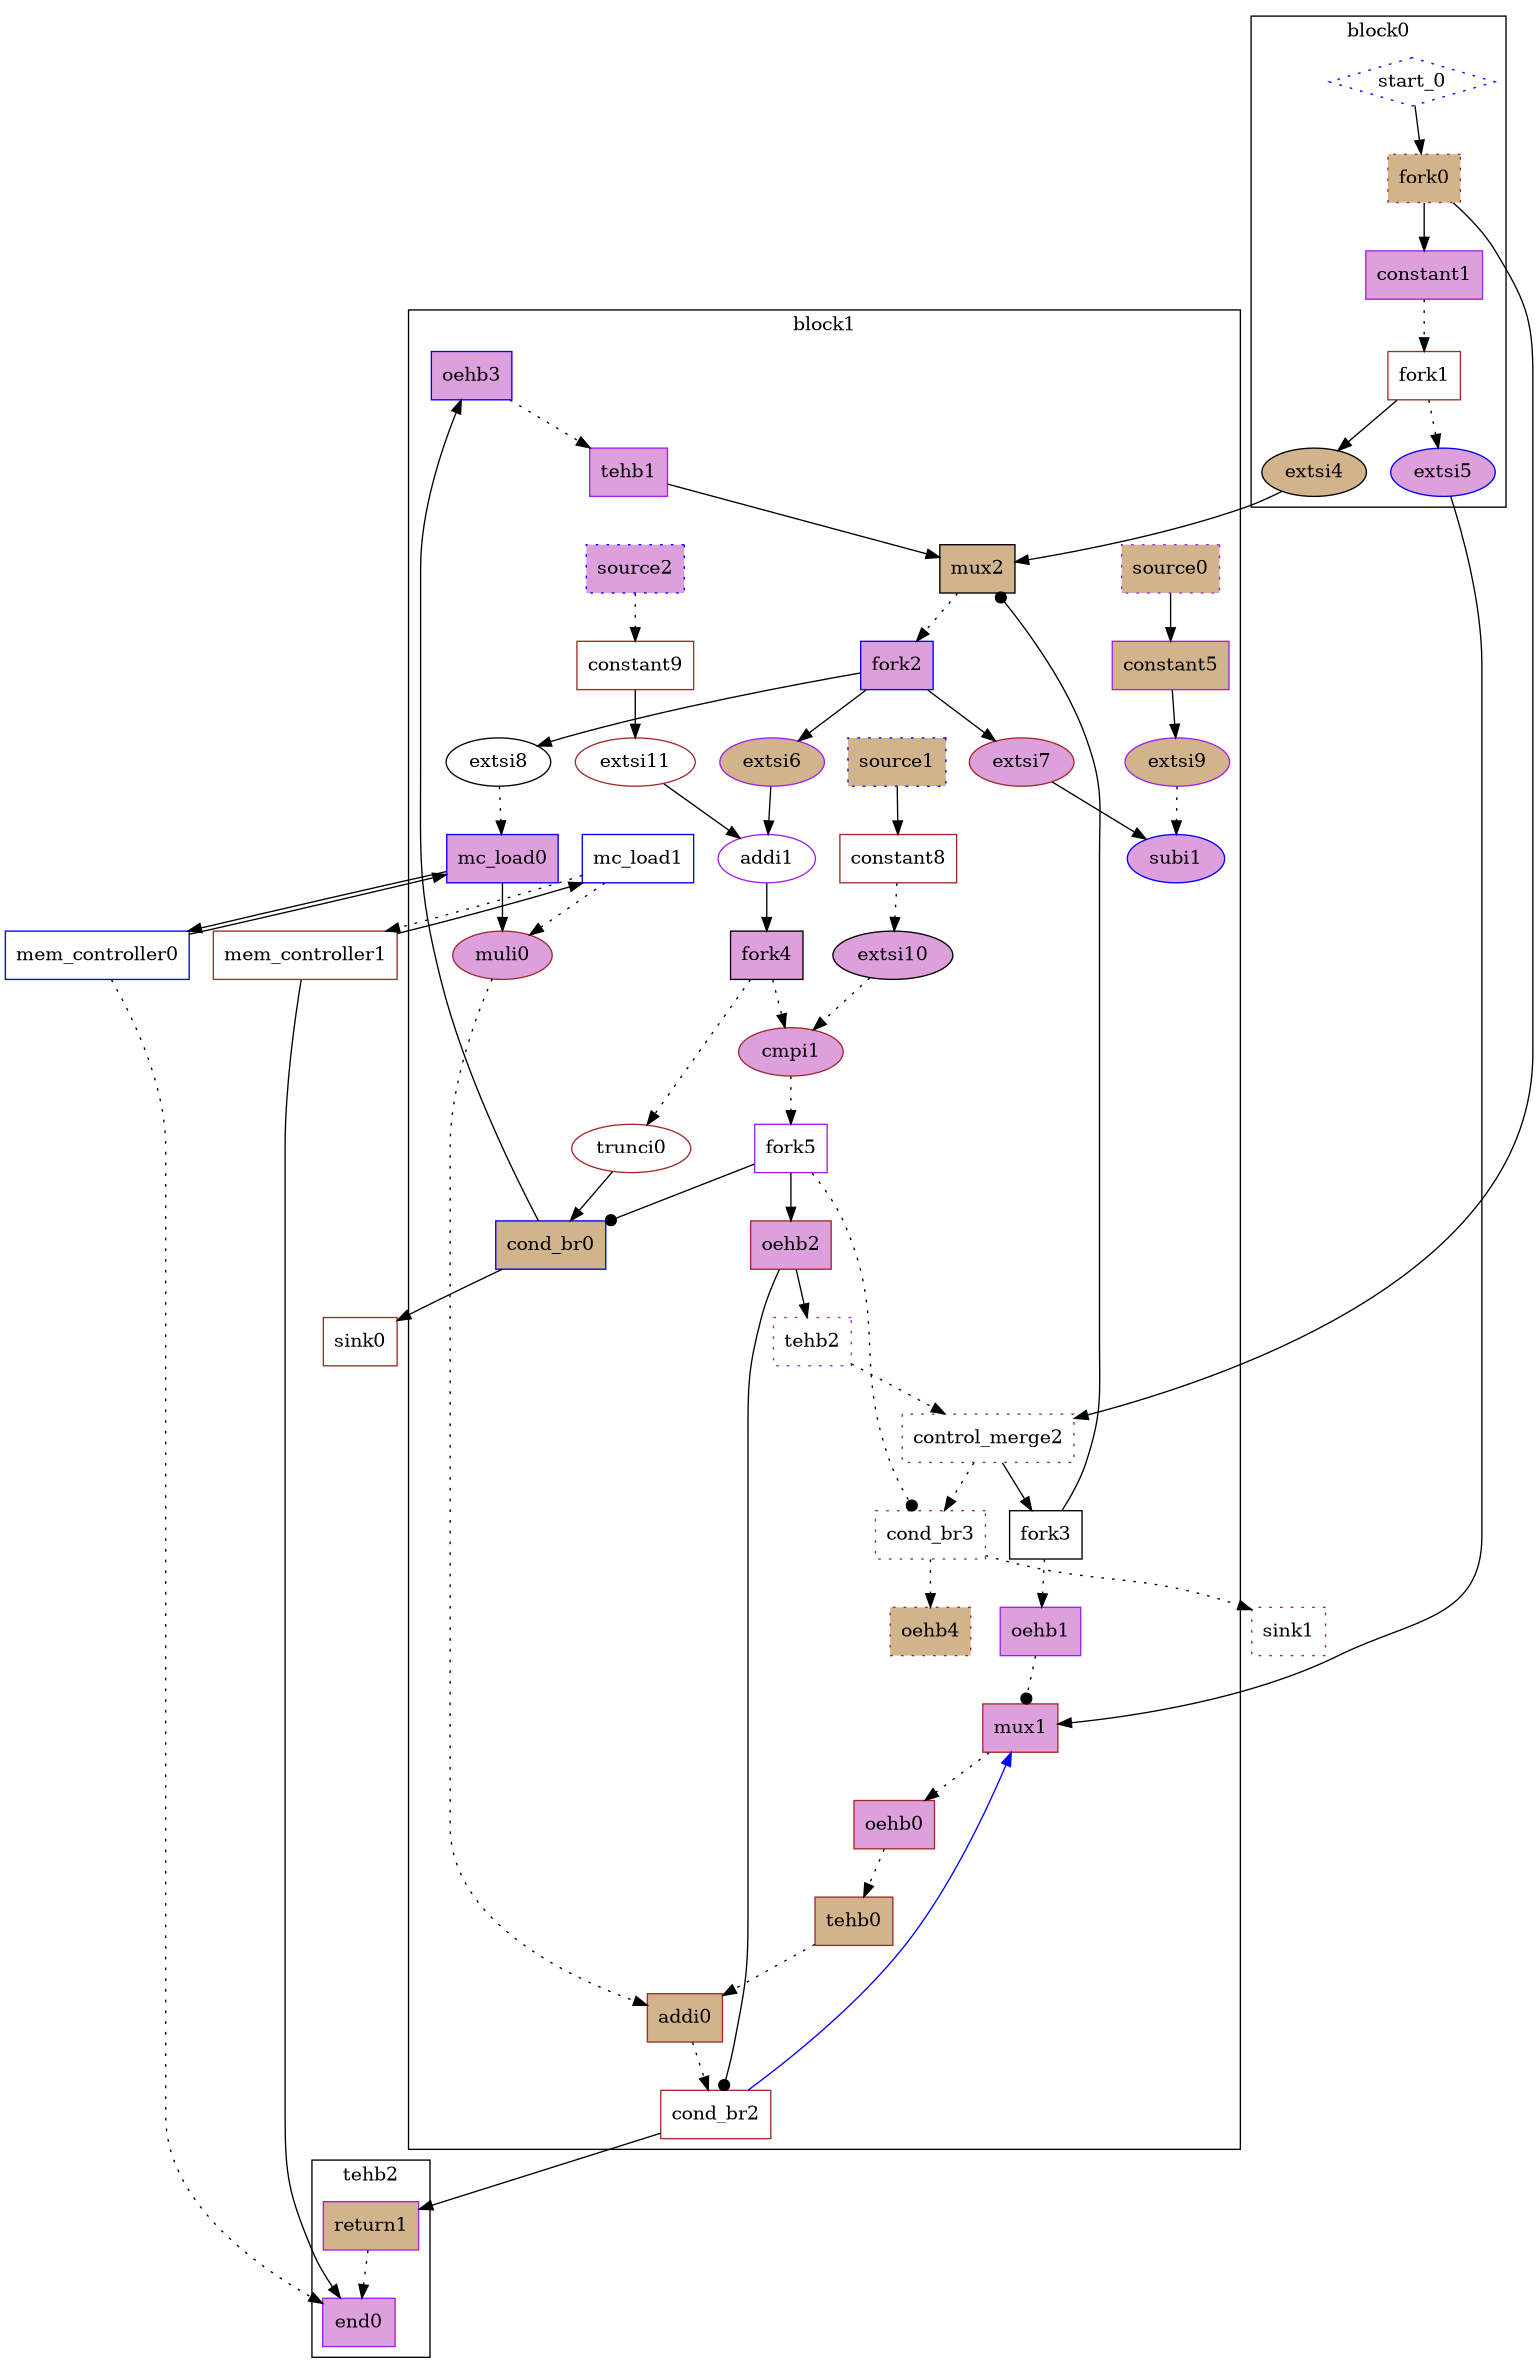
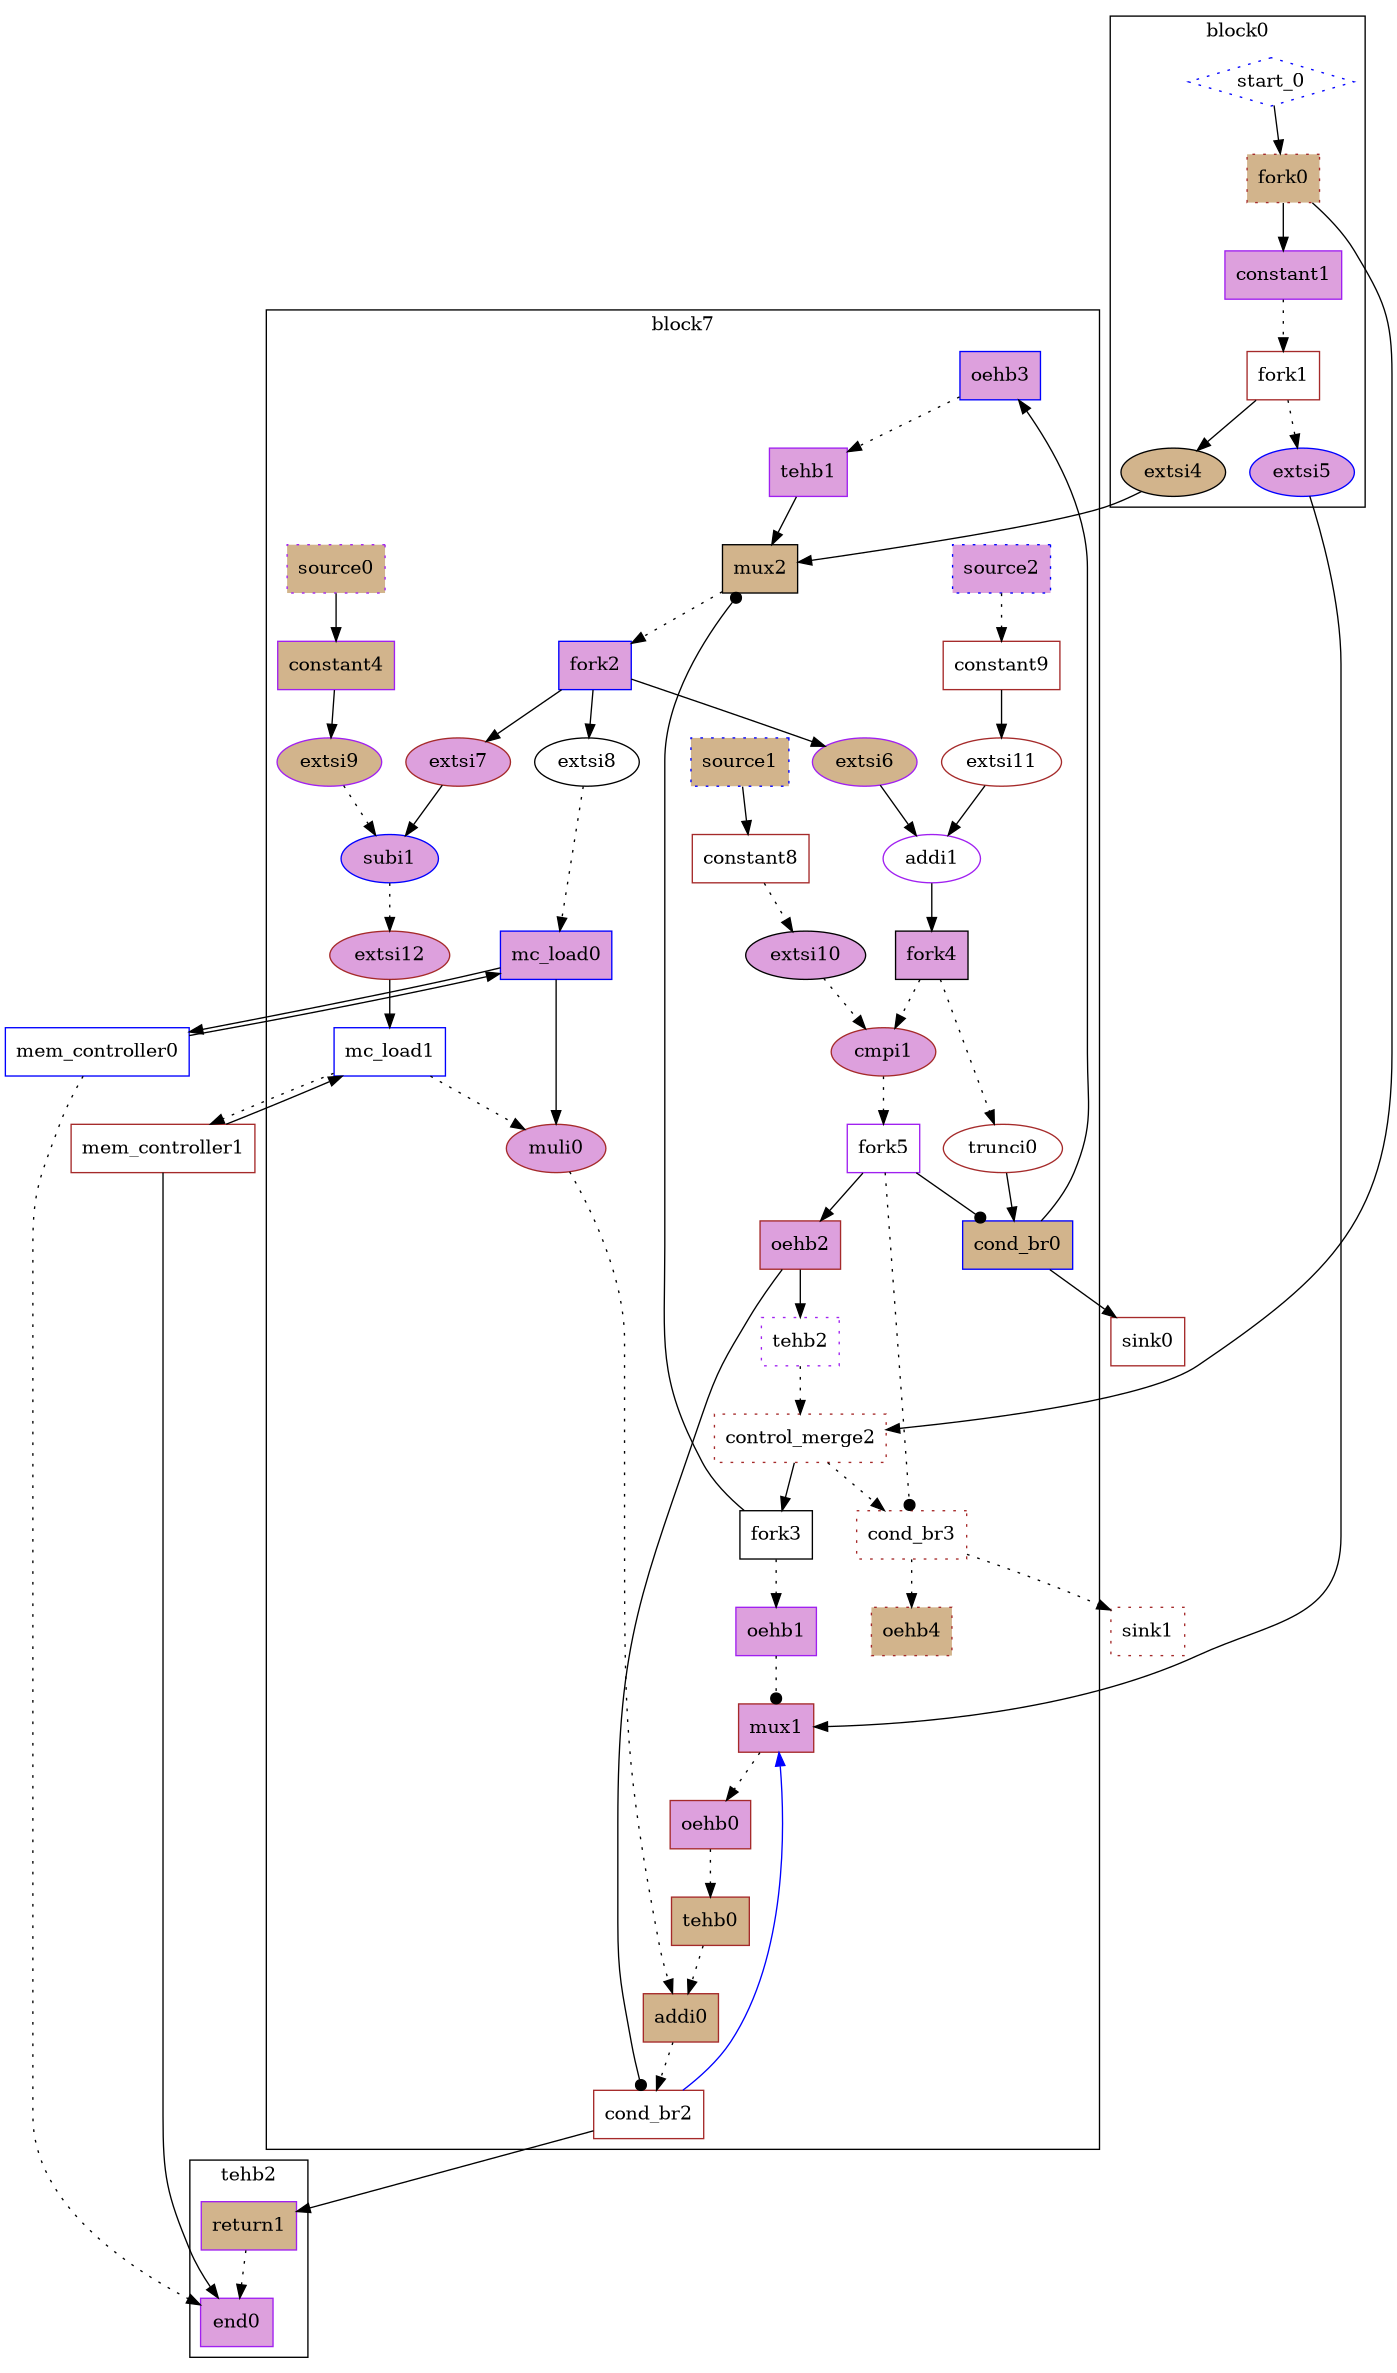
  digraph {
    compound=true
    splines=spline
    node [bbID=2 color=brown delay="0.000 0.000 0.000 0.000 0.000 0.000 0.000 0.000" fillcolor=plum in="in1:11" mlir_op="arith.extsi" out="out1:32" shape=box style=filled type=Operator]
    edge [arrowhead=normal arrowtail=none dir=both from=out1 style=solid to=in1]
    n1 [color=blue label=oehb3 mlir_op="handshake.oehb" out="out1:11" slots=1 type=OEHB]
    n2 [color=purple label=tehb1 mlir_op="handshake.tehb" out="out1:11" slots=1 type=TEHB]
    n3 [color=black delay="1.412 1.397 0.000 1.412 1.397 1.412 0.000 0.000" fillcolor=tan in="in1?:1 in2:11 in3:11" label=mux2 mlir_op="handshake.mux" out="out1:11" type=Mux]
    n4 [color=blue delay="0.000 0.100 0.100 0.000 0.000 0.000 0.000 0.000" label=fork2 mlir_op="handshake.fork" out="out1:11 out2:11 out3:11" type=Fork]
    n5 [II=1 color=purple fillcolor=tan label=extsi6 latency=0 op=sext_op out="out1:12" shape=oval]
    n6 [II=1 label=extsi7 latency=0 op=sext_op out="out1:12" shape=oval]
    n7 [II=1 color=black fillcolor=white label=extsi8 latency=0 op=sext_op shape=oval]
    n8 [II=1 color=purple delay="2.047 1.397 1.400 1.409 0.000 0.000 0.000 0.000" fillcolor=white in="in1:12 in2:12" label=addi1 latency=0 mlir_op="arith.addi" op=add_op out="out1:12" shape=oval]
    n9 [II=1 color=blue delay="2.047 1.397 1.400 1.409 0.000 0.000 0.000 0.000" in="in1:12 in2:12" label=subi1 latency=0 mlir_op="arith.subi" op=sub_op out="out1:12" shape=oval]
    n10 [II=1 color=blue delay="1.412 1.409 0.000 0.000 0.000 0.000 0.000 0.000" in="in1:32 in2:32" label=mc_load0 latency=1 mlir_op="handshake.mc_load" op=mc_load_op out="out1:32 out2:32" portId=0]
    n11 [color=purple in="in1:1" label=oehb1 mlir_op="handshake.oehb" out="out1:1" slots=4004 transparent=false type=Buffer]
    n12 [delay="1.412 1.397 0.000 1.412 1.397 1.412 0.000 0.000" in="in1?:1 in2:32 in3:32" label=mux1 mlir_op="handshake.mux" type=Mux]
    n13 [in="in1:32" label=oehb0 mlir_op="handshake.oehb" slots=1 type=OEHB]
    n14 [fillcolor=tan in="in1:0" label=oehb4 mlir_op="handshake.oehb" out="out1:0" slots=1 style="filled, dotted" type=OEHB]
    n15 [color=purple fillcolor=white in="in1:0" label=tehb2 mlir_op="handshake.tehb" out="out1:0" slots=1 style="filled, dotted" type=TEHB]
    n16 [delay="0.000 1.397 0.000 0.000 0.000 0.000 0.000 0.000" fillcolor=white in="in1:0 in2:0" label=control_merge2 mlir_op="handshake.control_merge" out="out1:0 out2?:1" style="filled, dotted" type=CntrlMerge]
    n17 [color=black delay="0.000 0.100 0.100 0.000 0.000 0.000 0.000 0.000" fillcolor=white in="in1:1" label=fork3 mlir_op="handshake.fork" out="out1:1 out2:1" type=Fork]
    n18 [delay="0.000 1.409 1.411 1.412 1.400 1.412 0.000 0.000" fillcolor=white in="in1:0 in2?:1" label=cond_br3 mlir_op="handshake.cond_br" out="out1+:0 out2-:0" style="filled, dotted" type=Branch]
    n19 [color=purple fillcolor=tan label=source0 mlir_op="handshake.source" out="out1:0" style="filled, dotted" type=Source in=""]
-   n20 [color=purple fillcolor=tan label=constant5 mlir_op="handshake.constant" out="out1:11" type=Constant value="0x3e7"]
+   n20 [color=purple fillcolor=tan label=constant4 mlir_op="handshake.constant" out="out1:11" type=Constant value="0x3e7"]
    n21 [II=1 color=purple fillcolor=tan label=extsi9 latency=0 op=sext_op out="out1:12" shape=oval]
    n22 [color=blue fillcolor=tan label=source1 mlir_op="handshake.source" out="out1:0" style="filled, dotted" type=Source in=""]
    n23 [fillcolor=white label=constant8 mlir_op="handshake.constant" out="out1:11" type=Constant value="0x3e8"]
    n24 [II=1 color=black label=extsi10 latency=0 op=sext_op out="out1:12" shape=oval]
    n25 [II=1 delay="1.808 1.397 1.400 1.409 0.000 0.000 0.000 0.000" in="in1:12 in2:12" label=cmpi1 latency=0 mlir_op="arith.cmpi<" op=icmp_ult_op out="out1:1" shape=oval]
    n26 [color=blue label=source2 mlir_op="handshake.source" out="out1:0" style="filled, dotted" type=Source in=""]
    n27 [fillcolor=white in="in1:2" label=constant9 mlir_op="handshake.constant" out="out1:2" type=Constant value="0x1"]
    n28 [II=1 fillcolor=white in="in1:2" label=extsi11 latency=0 op=sext_op out="out1:12" shape=oval]
    n29 [II=1 delay="0.000 0.000 0.000 1.409 0.000 0.000 0.000 0.000" in="in1:32 in2:32" label=muli0 latency=4 mlir_op="arith.muli" op=mul_op shape=oval]
+   n30 [II=1 in="in1:12" label=extsi12 latency=0 op=sext_op shape=oval]
    n31 [II=1 color=blue delay="1.412 1.409 0.000 0.000 0.000 0.000 0.000 0.000" fillcolor=white in="in1:32 in2:32" label=mc_load1 latency=1 mlir_op="handshake.mc_load" op=mc_load_op out="out1:32 out2:32" portId=0]
    n32 [II=1 delay="2.287 1.397 1.400 1.409 0.000 0.000 0.000 0.000" fillcolor=tan in="in1:32 in2:32" label=addi0 latency=0 mlir_op="arith.addi" op=add_op]
    n33 [fillcolor=tan in="in1:32" label=tehb0 mlir_op="handshake.tehb" slots=1 type=TEHB]
    n34 [delay="0.000 1.409 1.411 1.412 1.400 1.412 0.000 0.000" fillcolor=white in="in1:32 in2?:1" label=cond_br2 mlir_op="handshake.cond_br" out="out1+:32 out2-:32" type=Branch]
    n35 [color=black delay="0.000 0.100 0.100 0.000 0.000 0.000 0.000 0.000" in="in1:12" label=fork4 mlir_op="handshake.fork" out="out1:12 out2:12" type=Fork]
    n36 [II=1 fillcolor=white in="in1:12" label=trunci0 latency=0 mlir_op="arith.trunci" op=trunc_op out="out1:11" shape=oval]
    n37 [color=blue delay="0.000 1.409 1.411 1.412 1.400 1.412 0.000 0.000" fillcolor=tan in="in1:11 in2?:1" label=cond_br0 mlir_op="handshake.cond_br" out="out1+:11 out2-:11" type=Branch]
    n38 [color=purple delay="0.000 0.100 0.100 0.000 0.000 0.000 0.000 0.000" fillcolor=white in="in1:1" label=fork5 mlir_op="handshake.fork" out="out1:1 out2:1 out3:1" type=Fork]
    n39 [in="in1:1" label=oehb2 mlir_op="handshake.oehb" out="out1:1" slots=4005 transparent=false type=Buffer]
    n40 [bbID=1 color=blue control=true fillcolor=white in="in1:0" label=start_0 mlir_op="handshake.func" out="out1:0" shape=diamond style="dotted,filled" type=Entry delay=""]
    n41 [bbID=1 delay="0.000 0.100 0.100 0.000 0.000 0.000 0.000 0.000" fillcolor=tan in="in1:0" label=fork0 mlir_op="handshake.fork" out="out1:0 out2:0" style="filled, dotted" type=Fork]
    n42 [bbID=1 color=purple in="in1:1" label=constant1 mlir_op="handshake.constant" out="out1:1" type=Constant value="0x0"]
    n43 [bbID=1 delay="0.000 0.100 0.100 0.000 0.000 0.000 0.000 0.000" fillcolor=white in="in1:1" label=fork1 mlir_op="handshake.fork" out="out1:1 out2:1" type=Fork]
    n44 [II=1 bbID=1 color=black fillcolor=tan in="in1:1" label=extsi4 latency=0 op=sext_op out="out1:11" shape=oval]
    n45 [II=1 bbID=1 color=blue in="in1:1" label=extsi5 latency=0 op=sext_op shape=oval]
    n46 [II=1 bbID=3 color=purple delay="1.412 1.397 0.000 0.000 0.000 0.000 0.000 0.000" fillcolor=tan in="in1:32" label=return1 latency=0 mlir_op="handshake.return" op=ret_op]
    n47 [bbID=3 color=purple delay="1.397 0.000 1.397 1.409 0.000 0.000 0.000 0.000" in="in1:0*e in2:0*e in3:32" label=end0 mlir_op="handshake.end" type=Exit]
    n48 [bbID=0 bbcount=0 color=blue fillcolor=white in="in1:32*l0a" label=mem_controller0 ldcount=1 memory=idx mlir_op="handshake.mem_controller" out="out1:32*l0d out2:0*e" stcount=0 type=MC]
    n49 [bbID=0 fillcolor=white in="in1:0" label=sink1 mlir_op="handshake.sink" style="filled, dotted" type=Sink out=""]
    n50 [bbID=0 bbcount=0 fillcolor=white in="in1:32*l0a" label=mem_controller1 ldcount=1 memory=di mlir_op="handshake.mem_controller" out="out1:32*l0d out2:0*e" stcount=0 type=MC]
    n51 [bbID=0 fillcolor=white label=sink0 mlir_op="handshake.sink" type=Sink out=""]
    subgraph cluster_1 {
-     label=block1
+     label=block7
      n1
      n2
      n3
      n4
      n5
      n6
      n7
      n8
      n9
      n10
      n11
      n12
      n13
      n14
      n15
      n16
      n17
      n18
      n19
      n20
      n21
      n22
      n23
      n24
      n25
      n26
      n27
      n28
      n29
+     n30
      n31
      n32
      n33
      n34
      n35
      n36
      n37
      n38
      n39
    }
    subgraph cluster_2 {
      label=block0
      n40
      n41
      n42
      n43
      n44
      n45
    }
    subgraph cluster_3 {
      label=tehb2
      n46
      n47
    }
    n1 -> n2 [style=dotted]
    n2 -> n3 [to=in2]
    n3 -> n4 [style=dotted]
    n4 -> n5
    n4 -> n6 [from=out2]
    n4 -> n7 [from=out3]
    n5 -> n8
    n6 -> n9 [to=in2]
    n7 -> n10 [style=dotted to=in2]
    n8 -> n35
+   n9 -> n30 [style=dotted]
    n10 -> n29
    n10 -> n48 [from=out2 mem_address=true]
    n11 -> n12 [arrowhead=dot style=dotted]
    n12 -> n13 [style=dotted]
    n13 -> n33 [style=dotted]
    n15 -> n16 [style=dotted]
    n16 -> n17 [from=out2]
    n16 -> n18 [style=dotted]
    n17 -> n3 [arrowhead=dot]
    n17 -> n11 [from=out2 style=dotted]
    n18 -> n14 [style=dotted]
    n18 -> n49 [from=out2 style=dotted]
    n19 -> n20
    n20 -> n21
    n21 -> n9 [style=dotted]
    n22 -> n23
    n23 -> n24 [style=dotted]
    n24 -> n25 [style=dotted to=in2]
    n25 -> n38 [style=dotted]
    n26 -> n27 [style=dotted]
    n27 -> n28
    n28 -> n8 [to=in2]
    n29 -> n32 [style=dotted to=in2]
+   n30 -> n31 [to=in2]
    n31 -> n29 [style=dotted to=in2]
    n31 -> n50 [from=out2 mem_address=true style=dotted]
    n32 -> n34 [style=dotted]
    n33 -> n32 [style=dotted]
    n34 -> n12 [color=blue to=in2]
    n34 -> n46 [from=out2]
    n35 -> n25 [from=out2 style=dotted]
    n35 -> n36 [style=dotted]
    n36 -> n37
    n37 -> n1
    n37 -> n51 [from=out2]
    n38 -> n18 [arrowhead=dot from=out3 style=dotted to=in2]
    n38 -> n37 [arrowhead=dot to=in2]
    n38 -> n39 [from=out2]
    n39 -> n15
    n39 -> n34 [arrowhead=dot to=in2]
    n40 -> n41
    n41 -> n16 [to=in2]
    n41 -> n42 [from=out2]
    n42 -> n43 [style=dotted]
    n43 -> n44
    n43 -> n45 [from=out2 style=dotted]
    n44 -> n3 [to=in3]
    n45 -> n12 [to=in3]
    n46 -> n47 [style=dotted to=in3]
    n48 -> n10 [mem_address=false]
    n48 -> n47 [from=out2 style=dotted]
    n50 -> n31 [mem_address=false]
    n50 -> n47 [from=out2 to=in2]
  }
